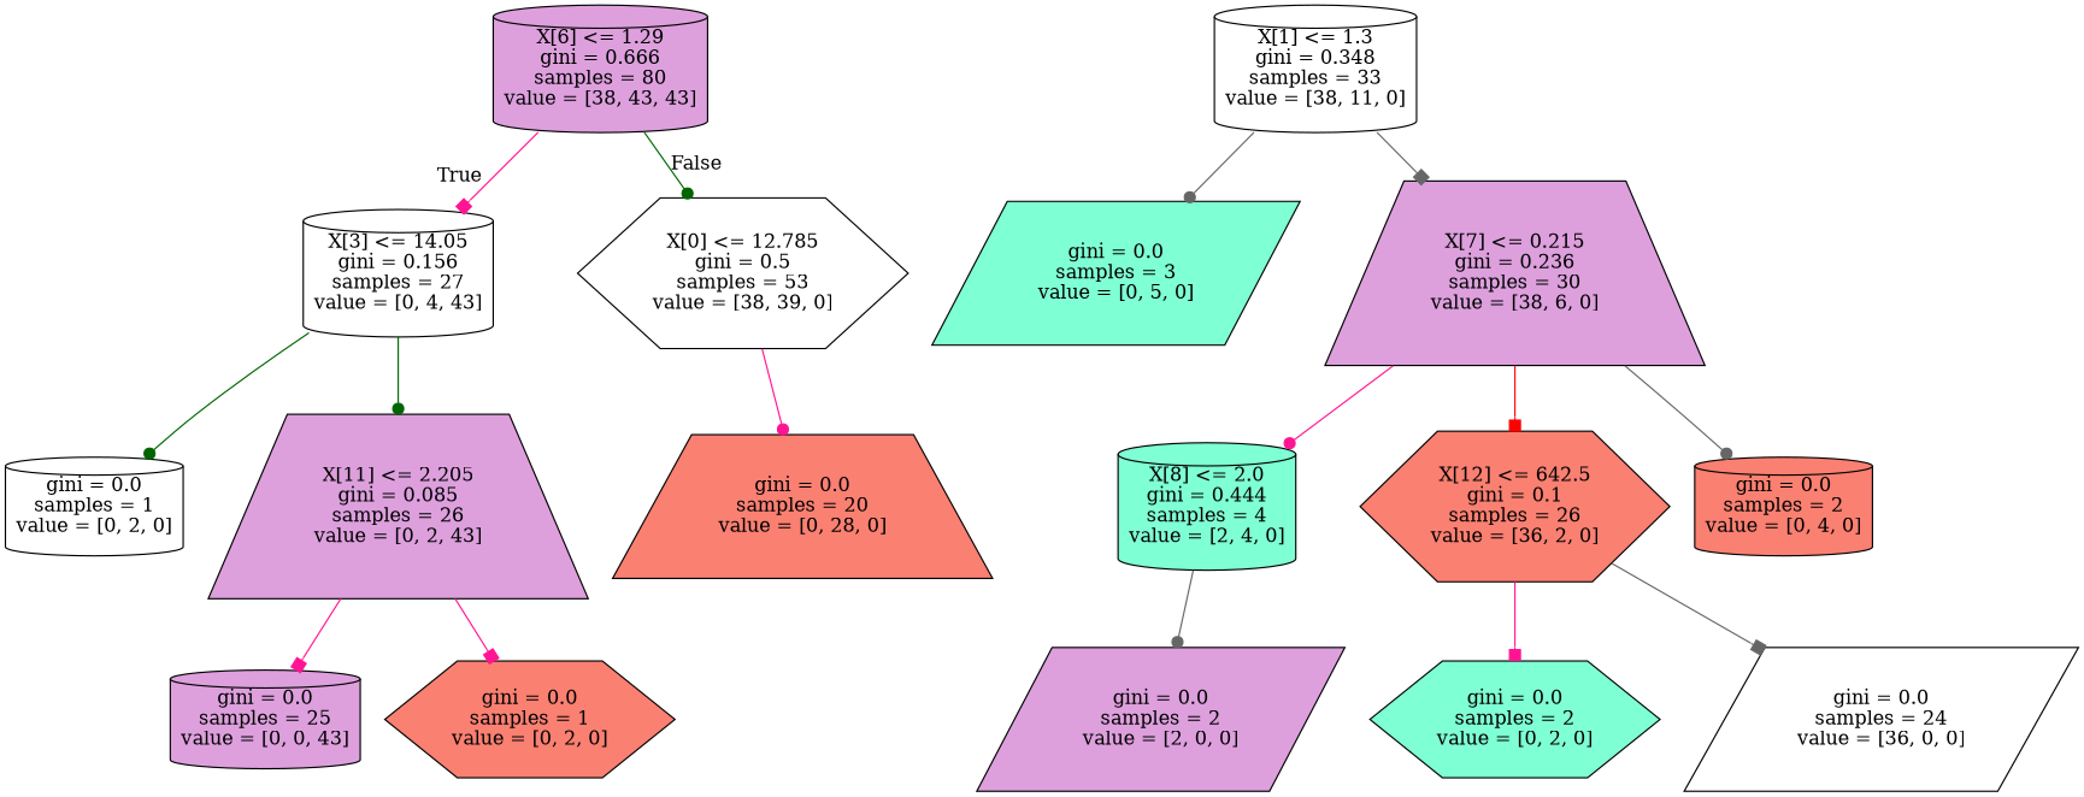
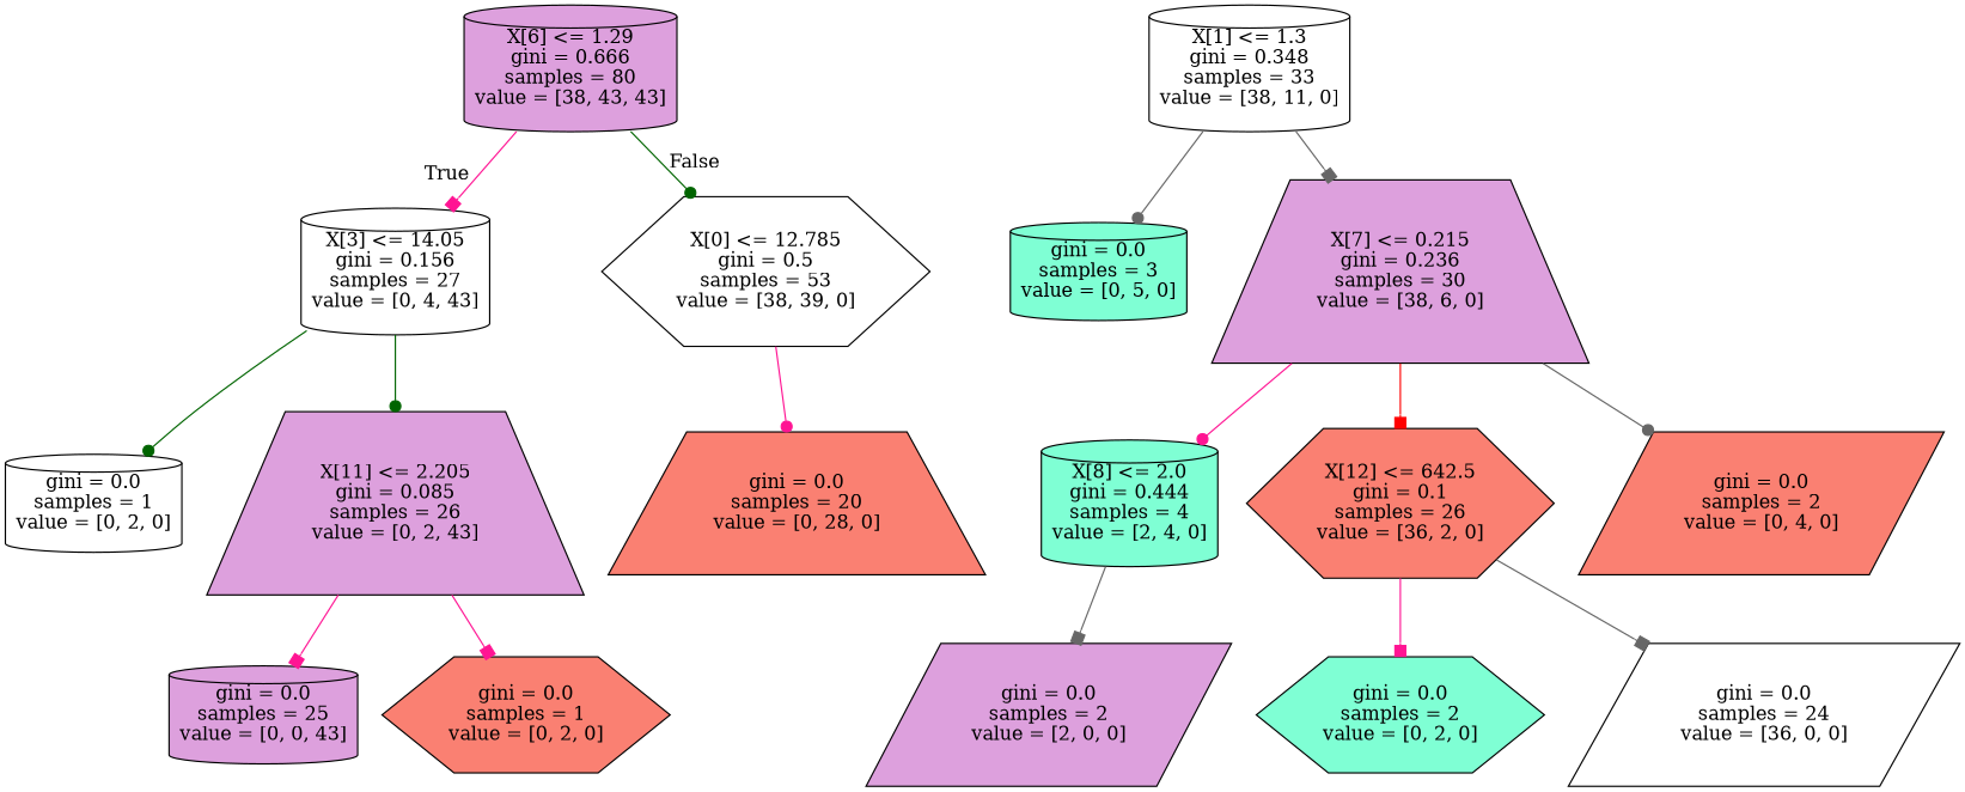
  digraph {
    node [fillcolor=plum shape=cylinder style=filled]
    edge [arrowhead=dot color=deeppink]
    n1 [label="X[6] <= 1.29\ngini = 0.666\nsamples = 80\nvalue = [38, 43, 43]"]
    n2 [fillcolor=white label="X[3] <= 14.05\ngini = 0.156\nsamples = 27\nvalue = [0, 4, 43]"]
    n3 [fillcolor=white label="X[0] <= 12.785\ngini = 0.5\nsamples = 53\nvalue = [38, 39, 0]" shape=hexagon]
    n4 [fillcolor=white label="gini = 0.0\nsamples = 1\nvalue = [0, 2, 0]"]
    n5 [label="X[11] <= 2.205\ngini = 0.085\nsamples = 26\nvalue = [0, 2, 43]" shape=trapezium]
    n6 [fillcolor=salmon label="gini = 0.0\nsamples = 20\nvalue = [0, 28, 0]" shape=trapezium]
    n7 [label="gini = 0.0\nsamples = 25\nvalue = [0, 0, 43]"]
    n8 [fillcolor=salmon label="gini = 0.0\nsamples = 1\nvalue = [0, 2, 0]" shape=hexagon]
    n9 [fillcolor=white label="X[1] <= 1.3\ngini = 0.348\nsamples = 33\nvalue = [38, 11, 0]"]
-   n10 [fillcolor=aquamarine label="gini = 0.0\nsamples = 3\nvalue = [0, 5, 0]" shape=parallelogram]
+   n10 [fillcolor=aquamarine label="gini = 0.0\nsamples = 3\nvalue = [0, 5, 0]"]
    n11 [label="X[7] <= 0.215\ngini = 0.236\nsamples = 30\nvalue = [38, 6, 0]" shape=trapezium]
    n12 [fillcolor=aquamarine label="X[8] <= 2.0\ngini = 0.444\nsamples = 4\nvalue = [2, 4, 0]"]
    n13 [fillcolor=salmon label="X[12] <= 642.5\ngini = 0.1\nsamples = 26\nvalue = [36, 2, 0]" shape=hexagon]
-   n14 [fillcolor=salmon label="gini = 0.0\nsamples = 2\nvalue = [0, 4, 0]"]
+   n14 [fillcolor=salmon label="gini = 0.0\nsamples = 2\nvalue = [0, 4, 0]" shape=parallelogram]
    n15 [label="gini = 0.0\nsamples = 2\nvalue = [2, 0, 0]" shape=parallelogram]
    n16 [fillcolor=aquamarine label="gini = 0.0\nsamples = 2\nvalue = [0, 2, 0]" shape=hexagon]
    n17 [fillcolor=white label="gini = 0.0\nsamples = 24\nvalue = [36, 0, 0]" shape=parallelogram]
    n1 -> n2 [arrowhead=box headlabel=True labelangle=45 labeldistance=2.5]
    n1 -> n3 [color=darkgreen headlabel=False labelangle=-45 labeldistance=2.5]
    n2 -> n4 [color=darkgreen]
    n2 -> n5 [color=darkgreen]
    n3 -> n6
    n5 -> n7 [arrowhead=box]
    n5 -> n8 [arrowhead=box]
    n9 -> n10 [color=gray40]
    n9 -> n11 [arrowhead=box color=gray40]
    n11 -> n12
    n11 -> n13 [arrowhead=box color=red]
    n11 -> n14 [color=gray40]
-   n12 -> n15 [color=gray40]
+   n12 -> n15 [arrowhead=box color=gray40]
    n13 -> n16 [arrowhead=box]
    n13 -> n17 [arrowhead=box color=gray40]
  }
